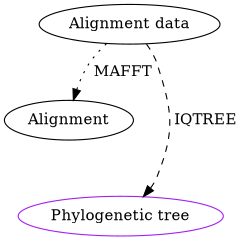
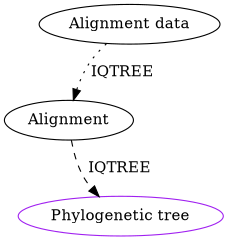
  digraph {
    node [color=black]
    edge [arrowhead=normal]
    n1 [label="Alignment data"]
    Alignment
    "Phylogenetic tree" [color=purple]
-   n1 -> Alignment [label=" MAFFT " style=dotted]
-   n1 -> "Phylogenetic tree" [label=" IQTREE " style=dashed]
+   n1 -> Alignment [label=" IQTREE " style=dotted]
+   Alignment -> "Phylogenetic tree" [label=" IQTREE " style=dashed]
  }
